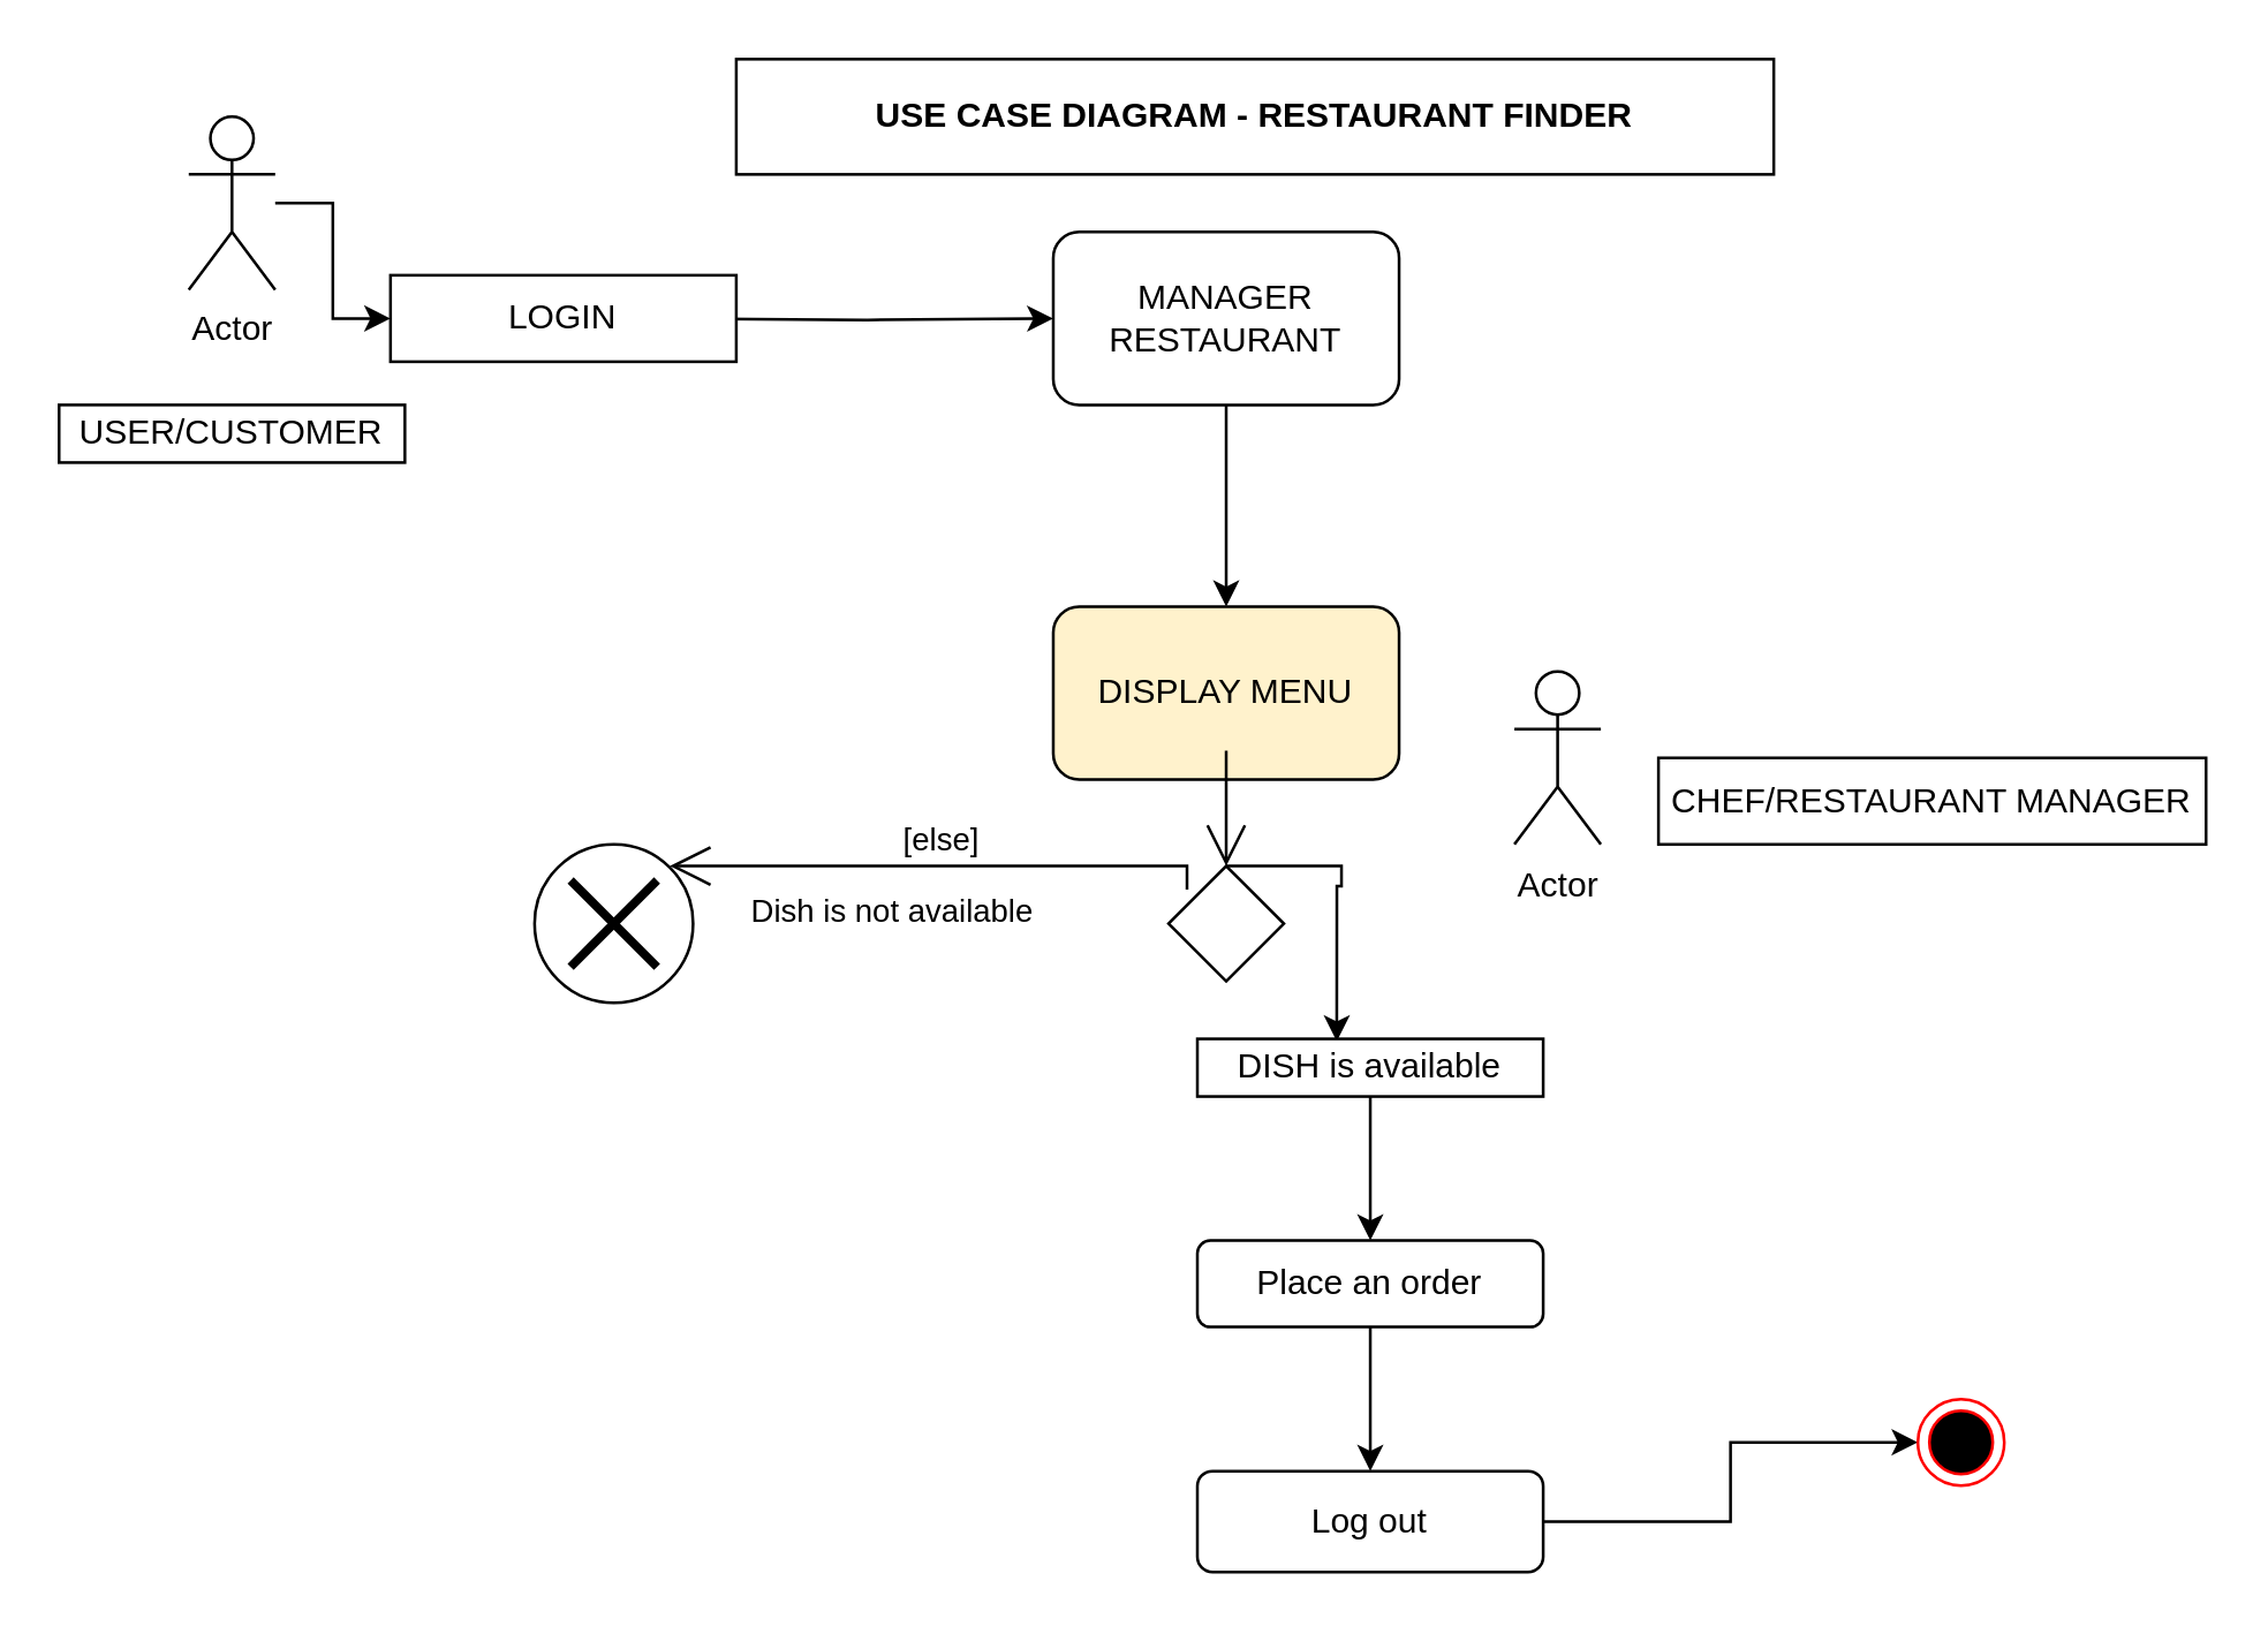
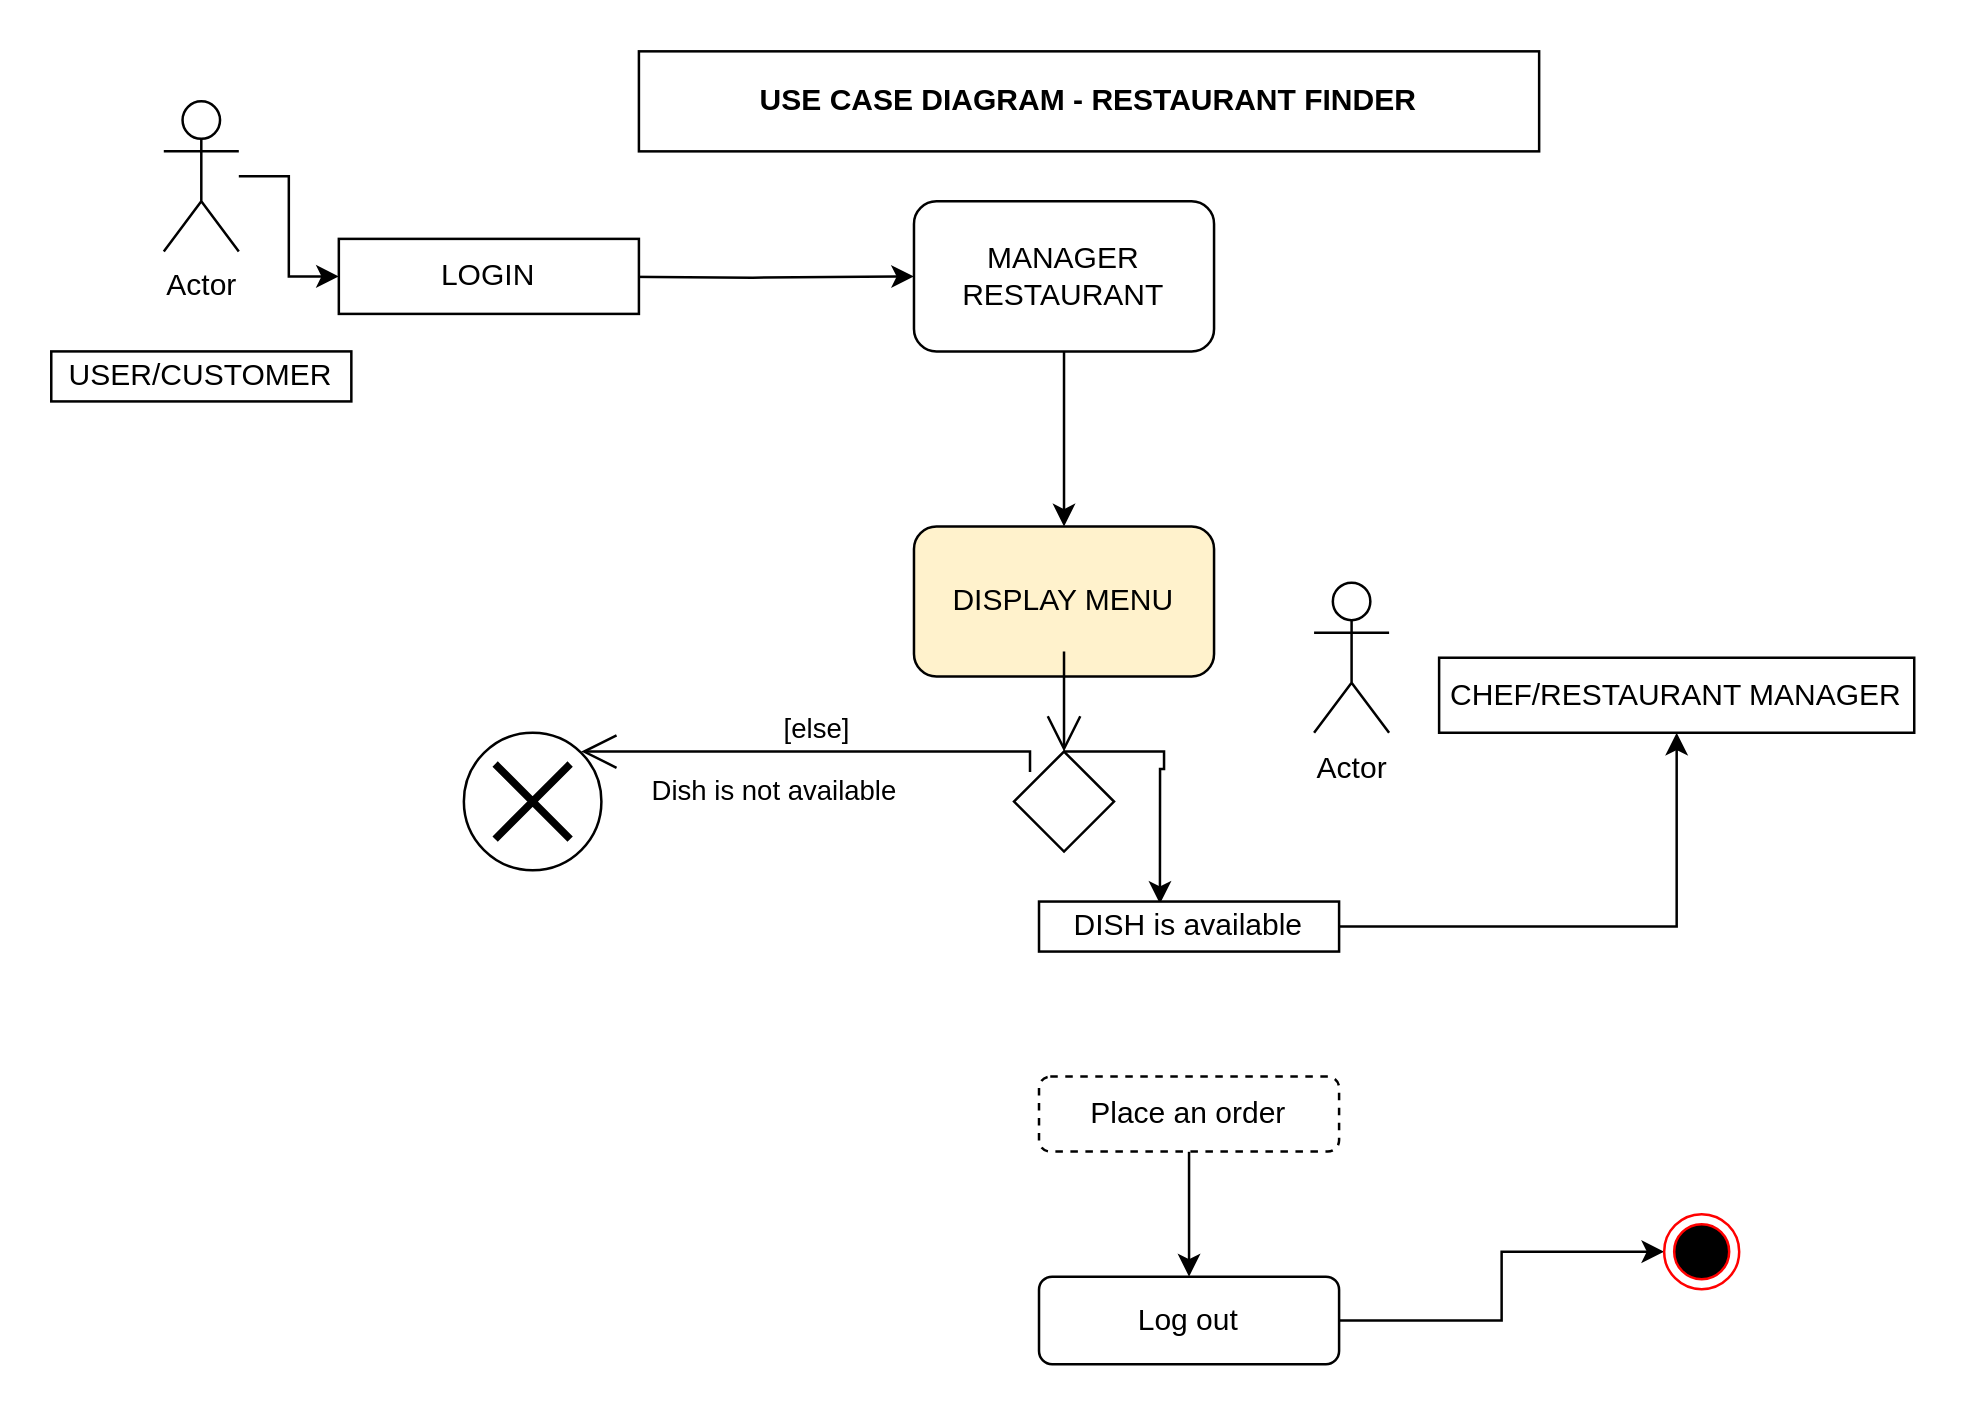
  <mxCell id="0" />
  <mxCell id="1" parent="0" />
  <mxCell id="2" style="edgeStyle=orthogonalEdgeStyle;rounded=0;orthogonalLoop=1;jettySize=auto;html=1;entryX=0.5;entryY=0;entryDx=0;entryDy=0;" parent="1" source="3" target="4" edge="1"><mxGeometry relative="1" as="geometry" /></mxCell>
  <mxCell id="3" value="MANAGER RESTAURANT" style="rounded=1;whiteSpace=wrap;html=1;" parent="1" vertex="1"><mxGeometry x="365" y="80" width="120" height="60" as="geometry" /></mxCell>
  <mxCell id="4" value="DISPLAY MENU" style="rounded=1;whiteSpace=wrap;html=1;fillColor=#fff2cc;" parent="1" vertex="1"><mxGeometry x="365" y="210" width="120" height="60" as="geometry" /></mxCell>
  <mxCell id="5" value="" style="edgeStyle=orthogonalEdgeStyle;rounded=0;orthogonalLoop=1;jettySize=auto;html=1;" parent="1" source="6" target="8" edge="1"><mxGeometry relative="1" as="geometry" /></mxCell>
- <mxCell id="6" value="Place an order" style="rounded=1;whiteSpace=wrap;html=1;" parent="1" vertex="1"><mxGeometry x="415" y="430" width="120" height="30" as="geometry" /></mxCell>
+ <mxCell id="6" value="Place an order" style="rounded=1;whiteSpace=wrap;html=1;dashed=1;" parent="1" vertex="1"><mxGeometry x="415" y="430" width="120" height="30" as="geometry" /></mxCell>
  <mxCell id="7" style="edgeStyle=orthogonalEdgeStyle;rounded=0;orthogonalLoop=1;jettySize=auto;html=1;entryX=0;entryY=0.5;entryDx=0;entryDy=0;" parent="1" source="8" target="10" edge="1"><mxGeometry relative="1" as="geometry" /></mxCell>
  <mxCell id="8" value="Log out" style="rounded=1;whiteSpace=wrap;html=1;" parent="1" vertex="1"><mxGeometry x="415" y="510" width="120" height="35" as="geometry" /></mxCell>
  <mxCell id="9" style="edgeStyle=orthogonalEdgeStyle;rounded=0;orthogonalLoop=1;jettySize=auto;html=1;entryX=0;entryY=0.5;entryDx=0;entryDy=0;" parent="1" target="3" edge="1"><mxGeometry relative="1" as="geometry"><mxPoint x="235" y="110" as="sourcePoint" /></mxGeometry></mxCell>
  <mxCell id="10" value="" style="ellipse;html=1;shape=endState;fillColor=#000000;strokeColor=#ff0000;" parent="1" vertex="1"><mxGeometry x="665" y="485" width="30" height="30" as="geometry" /></mxCell>
  <mxCell id="11" style="edgeStyle=orthogonalEdgeStyle;rounded=0;orthogonalLoop=1;jettySize=auto;html=1;exitX=0.5;exitY=0;exitDx=0;exitDy=0;entryX=0.403;entryY=0.045;entryDx=0;entryDy=0;entryPerimeter=0;" edge="1" parent="1" source="12" target="26"><mxGeometry relative="1" as="geometry"><Array as="points"><mxPoint x="465" y="300" /><mxPoint x="465" y="307" /><mxPoint x="463" y="307" /></Array></mxGeometry></mxCell>
  <mxCell id="12" value="" style="shape=rhombus;html=1;verticalLabelPosition=bottom;verticalAlignment=top;" parent="1" vertex="1"><mxGeometry x="405" y="300" width="40" height="40" as="geometry" /></mxCell>
  <mxCell id="13" value="" style="edgeStyle=elbowEdgeStyle;html=1;elbow=horizontal;align=right;verticalAlign=bottom;endArrow=none;rounded=0;labelBackgroundColor=none;startArrow=open;startSize=12;" parent="1" source="12" edge="1"><mxGeometry relative="1" as="geometry"><mxPoint x="425" y="260" as="targetPoint" /></mxGeometry></mxCell>
  <mxCell id="14" value="[else]" style="edgeStyle=elbowEdgeStyle;html=1;elbow=vertical;verticalAlign=bottom;endArrow=open;rounded=0;labelBackgroundColor=none;endSize=12;entryX=1;entryY=0;entryDx=0;entryDy=0;exitX=0.16;exitY=0.205;exitDx=0;exitDy=0;exitPerimeter=0;" parent="1" source="12" target="16" edge="1"><mxGeometry relative="1" as="geometry"><mxPoint x="405" y="305" as="targetPoint" /><mxPoint x="345" y="300" as="sourcePoint" /><Array as="points"><mxPoint x="425" y="300" /><mxPoint x="235" y="305" /></Array></mxGeometry></mxCell>
  <mxCell id="15" value="Dish is not available" style="edgeLabel;html=1;align=center;verticalAlign=middle;resizable=0;points=[];" parent="14" vertex="1" connectable="0"><mxGeometry x="0.38" relative="1" as="geometry"><mxPoint x="19" y="15" as="offset" /></mxGeometry></mxCell>
  <mxCell id="16" value="" style="ellipse;whiteSpace=wrap;html=1;aspect=fixed;" parent="1" vertex="1"><mxGeometry x="185" y="292.5" width="55" height="55" as="geometry" /></mxCell>
  <mxCell id="17" value="" style="shape=umlDestroy;whiteSpace=wrap;html=1;strokeWidth=3;" parent="1" vertex="1"><mxGeometry x="197.5" y="305" width="30" height="30" as="geometry" /></mxCell>
  <mxCell id="18" value="&lt;b&gt;USE CASE DIAGRAM - RESTAURANT FINDER&lt;/b&gt;" style="rounded=0;whiteSpace=wrap;html=1;" vertex="1" parent="1"><mxGeometry x="255" y="20" width="360" height="40" as="geometry" /></mxCell>
  <mxCell id="19" value="USER/CUSTOMER" style="rounded=0;whiteSpace=wrap;html=1;" vertex="1" parent="1"><mxGeometry x="20" y="140" width="120" height="20" as="geometry" /></mxCell>
  <mxCell id="20" value="Actor" style="shape=umlActor;verticalLabelPosition=bottom;verticalAlign=top;html=1;outlineConnect=0;" vertex="1" parent="1"><mxGeometry x="525" y="232.5" width="30" height="60" as="geometry" /></mxCell>
  <mxCell id="21" style="edgeStyle=orthogonalEdgeStyle;rounded=0;orthogonalLoop=1;jettySize=auto;html=1;entryX=0;entryY=0.5;entryDx=0;entryDy=0;" edge="1" parent="1" source="22" target="24"><mxGeometry relative="1" as="geometry"><mxPoint x="115" y="120" as="targetPoint" /></mxGeometry></mxCell>
  <mxCell id="22" value="Actor" style="shape=umlActor;verticalLabelPosition=bottom;verticalAlign=top;html=1;outlineConnect=0;" vertex="1" parent="1"><mxGeometry x="65" y="40" width="30" height="60" as="geometry" /></mxCell>
  <mxCell id="23" value="CHEF/RESTAURANT MANAGER" style="rounded=0;whiteSpace=wrap;html=1;" vertex="1" parent="1"><mxGeometry x="575" y="262.5" width="190" height="30" as="geometry" /></mxCell>
  <mxCell id="24" value="LOGIN" style="rounded=0;whiteSpace=wrap;html=1;" vertex="1" parent="1"><mxGeometry x="135" y="95" width="120" height="30" as="geometry" /></mxCell>
- <mxCell id="25" value="" style="edgeStyle=orthogonalEdgeStyle;rounded=0;orthogonalLoop=1;jettySize=auto;html=1;" edge="1" parent="1" source="26" target="6"><mxGeometry relative="1" as="geometry" /></mxCell>
+ <mxCell id="25" value="" style="edgeStyle=orthogonalEdgeStyle;rounded=0;orthogonalLoop=1;jettySize=auto;html=1;" edge="1" parent="1" source="26" target="23"><mxGeometry relative="1" as="geometry" /></mxCell>
  <mxCell id="26" value="DISH is available" style="rounded=0;whiteSpace=wrap;html=1;" vertex="1" parent="1"><mxGeometry x="415" y="360" width="120" height="20" as="geometry" /></mxCell>
